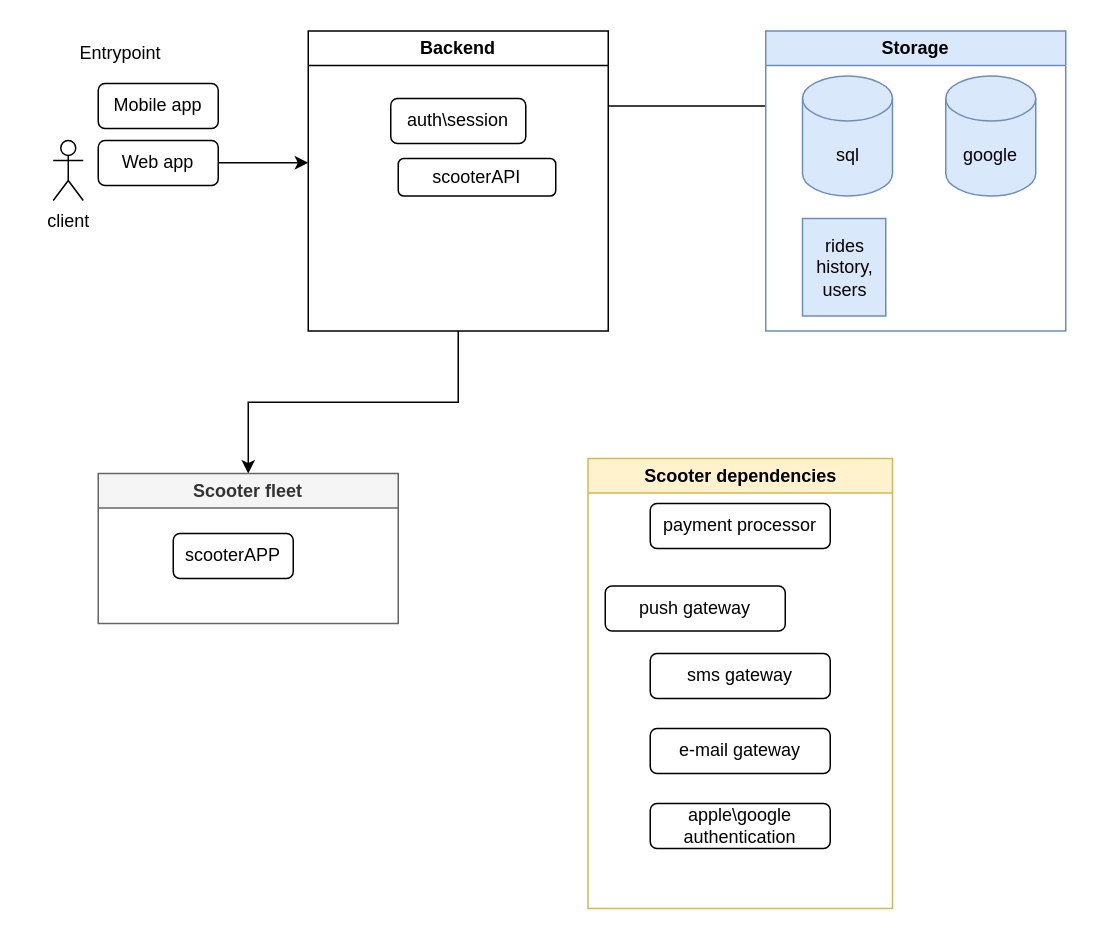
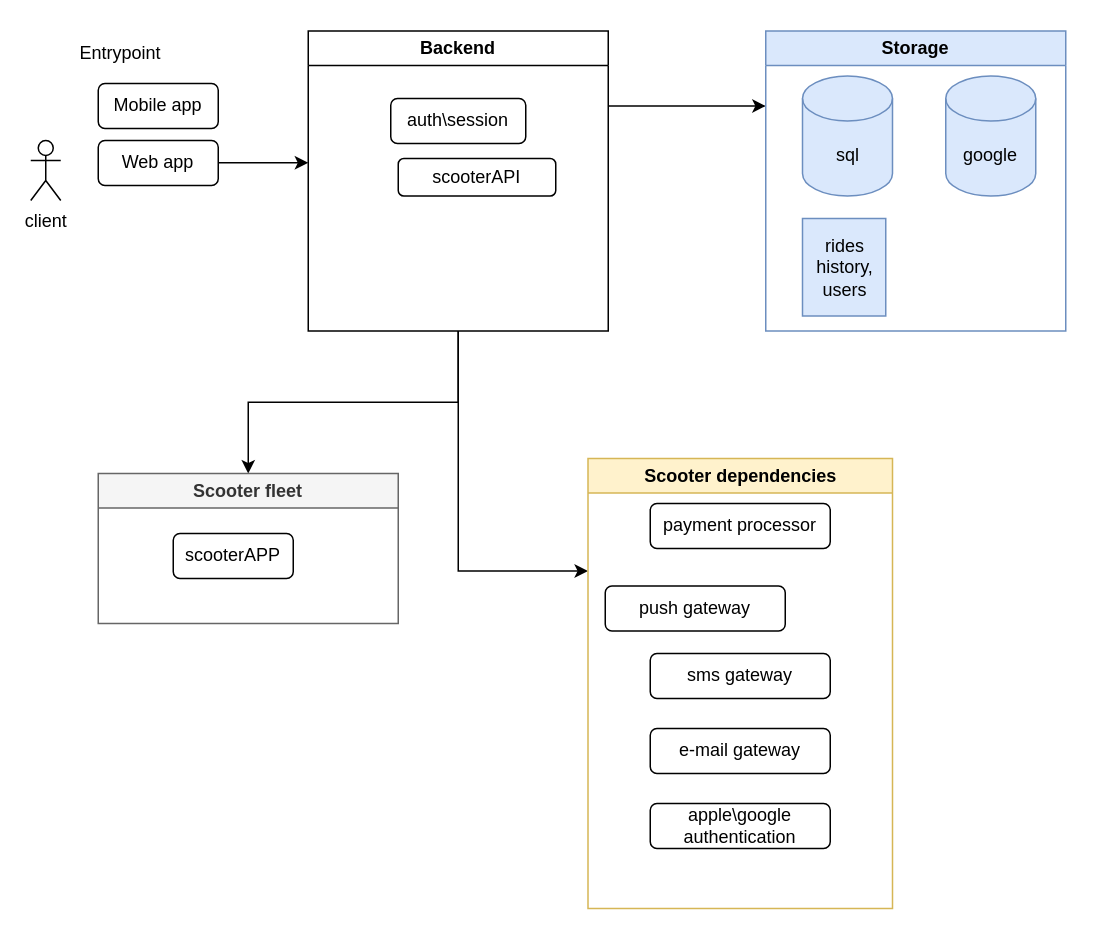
  <mxCell id="0" />
  <mxCell id="1" parent="0" />
- <mxCell id="2" value="client" style="shape=umlActor;verticalLabelPosition=bottom;verticalAlign=top;html=1;outlineConnect=0;" parent="1" vertex="1"><mxGeometry x="35" y="93" width="20" height="40" as="geometry" /></mxCell>
+ <mxCell id="2" value="client" style="shape=umlActor;verticalLabelPosition=bottom;verticalAlign=top;html=1;outlineConnect=0;" parent="1" vertex="1"><mxGeometry x="20" y="93" width="20" height="40" as="geometry" /></mxCell>
  <mxCell id="3" value="auth\session" style="rounded=1;whiteSpace=wrap;html=1;" parent="1" vertex="1"><mxGeometry x="260" y="65" width="90" height="30" as="geometry" /></mxCell>
  <mxCell id="4" value="scooterAPI" style="rounded=1;whiteSpace=wrap;html=1;" parent="1" vertex="1"><mxGeometry x="265" y="105" width="105" height="25" as="geometry" /></mxCell>
  <mxCell id="5" value="payment processor" style="rounded=1;whiteSpace=wrap;html=1;" parent="1" vertex="1"><mxGeometry x="433" y="335" width="120" height="30" as="geometry" /></mxCell>
  <mxCell id="6" value="push gateway" style="rounded=1;whiteSpace=wrap;html=1;" parent="1" vertex="1"><mxGeometry x="403" y="390" width="120" height="30" as="geometry" /></mxCell>
  <mxCell id="7" value="sms gateway" style="rounded=1;whiteSpace=wrap;html=1;" parent="1" vertex="1"><mxGeometry x="433" y="435" width="120" height="30" as="geometry" /></mxCell>
  <mxCell id="8" value="e-mail gateway" style="rounded=1;whiteSpace=wrap;html=1;" parent="1" vertex="1"><mxGeometry x="433" y="485" width="120" height="30" as="geometry" /></mxCell>
- <mxCell id="9" style="edgeStyle=orthogonalEdgeStyle;rounded=0;orthogonalLoop=1;jettySize=auto;html=1;exitX=1;exitY=0.25;exitDx=0;exitDy=0;entryX=0;entryY=0.25;entryDx=0;entryDy=0;endArrow=none;" parent="1" source="12" target="16" edge="1"><mxGeometry relative="1" as="geometry" /></mxCell>
+ <mxCell id="9" style="edgeStyle=orthogonalEdgeStyle;rounded=0;orthogonalLoop=1;jettySize=auto;html=1;exitX=1;exitY=0.25;exitDx=0;exitDy=0;entryX=0;entryY=0.25;entryDx=0;entryDy=0;" parent="1" source="12" target="16" edge="1"><mxGeometry relative="1" as="geometry" /></mxCell>
+ <mxCell id="10" style="edgeStyle=orthogonalEdgeStyle;rounded=0;orthogonalLoop=1;jettySize=auto;html=1;exitX=0.5;exitY=1;exitDx=0;exitDy=0;entryX=0;entryY=0.25;entryDx=0;entryDy=0;" parent="1" source="12" target="13" edge="1"><mxGeometry relative="1" as="geometry" /></mxCell>
  <mxCell id="11" style="edgeStyle=orthogonalEdgeStyle;rounded=0;orthogonalLoop=1;jettySize=auto;html=1;" parent="1" source="12" target="20" edge="1"><mxGeometry relative="1" as="geometry" /></mxCell>
  <mxCell id="12" value="Backend" style="swimlane;whiteSpace=wrap;html=1;" parent="1" vertex="1"><mxGeometry x="205" y="20" width="200" height="200" as="geometry" /></mxCell>
  <mxCell id="13" value="Scooter dependencies" style="swimlane;whiteSpace=wrap;html=1;fillColor=#fff2cc;strokeColor=#d6b656;" parent="1" vertex="1"><mxGeometry x="391.5" y="305" width="203" height="300" as="geometry"><mxRectangle x="381.5" y="320" width="170" height="30" as="alternateBounds" /></mxGeometry></mxCell>
  <mxCell id="14" value="apple\google authentication" style="rounded=1;whiteSpace=wrap;html=1;" parent="13" vertex="1"><mxGeometry x="41.5" y="230" width="120" height="30" as="geometry" /></mxCell>
  <mxCell id="15" value="Entrypoint" style="text;html=1;strokeColor=none;fillColor=none;align=center;verticalAlign=middle;whiteSpace=wrap;rounded=0;" parent="1" vertex="1"><mxGeometry x="50" y="20" width="60" height="30" as="geometry" /></mxCell>
  <mxCell id="16" value="Storage" style="swimlane;whiteSpace=wrap;html=1;fillColor=#dae8fc;strokeColor=#6c8ebf;" parent="1" vertex="1"><mxGeometry x="510" y="20" width="200" height="200" as="geometry" /></mxCell>
  <mxCell id="17" value="sql" style="shape=cylinder3;whiteSpace=wrap;html=1;boundedLbl=1;backgroundOutline=1;size=15;fillColor=#dae8fc;strokeColor=#6c8ebf;" parent="16" vertex="1"><mxGeometry x="24.5" y="30" width="60" height="80" as="geometry" /></mxCell>
  <mxCell id="18" value="rides history, users" style="text;html=1;strokeColor=#6c8ebf;fillColor=#dae8fc;align=center;verticalAlign=middle;whiteSpace=wrap;rounded=0;" parent="16" vertex="1"><mxGeometry x="24.5" y="125" width="55.5" height="65" as="geometry" /></mxCell>
  <mxCell id="19" value="google" style="shape=cylinder3;whiteSpace=wrap;html=1;boundedLbl=1;backgroundOutline=1;size=15;fillColor=#dae8fc;strokeColor=#6c8ebf;" parent="16" vertex="1"><mxGeometry x="120" y="30" width="60" height="80" as="geometry" /></mxCell>
  <mxCell id="20" value="Scooter fleet" style="swimlane;whiteSpace=wrap;html=1;fillColor=#f5f5f5;fontColor=#333333;strokeColor=#666666;" parent="1" vertex="1"><mxGeometry x="65" y="315" width="200" height="100" as="geometry" /></mxCell>
  <mxCell id="21" value="scooterAPP" style="rounded=1;whiteSpace=wrap;html=1;" parent="20" vertex="1"><mxGeometry x="50" y="40" width="80" height="30" as="geometry" /></mxCell>
  <mxCell id="22" value="Mobile app" style="rounded=1;whiteSpace=wrap;html=1;" vertex="1" parent="1"><mxGeometry x="65" y="55" width="80" height="30" as="geometry" /></mxCell>
  <mxCell id="23" value="Web app" style="rounded=1;whiteSpace=wrap;html=1;" vertex="1" parent="1"><mxGeometry x="65" y="93" width="80" height="30" as="geometry" /></mxCell>
  <mxCell id="24" style="edgeStyle=orthogonalEdgeStyle;rounded=0;orthogonalLoop=1;jettySize=auto;html=1;entryX=0;entryY=0.25;entryDx=0;entryDy=0;" edge="1" parent="1"><mxGeometry relative="1" as="geometry"><mxPoint x="145" y="107.86" as="sourcePoint" /><mxPoint x="205" y="107.86" as="targetPoint" /></mxGeometry></mxCell>
